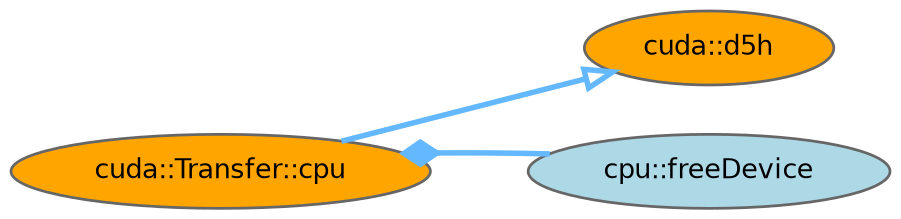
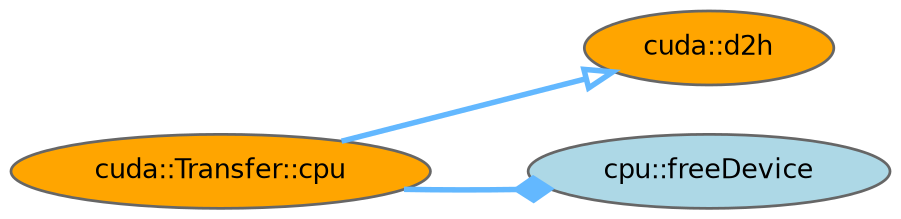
  digraph {
    rankdir=LR
    node [color=grey40 fillcolor=orange fontname=Helvetica fontsize=10 shape=ellipse style=filled]
    edge [color=steelblue1 fontname=Helvetica fontsize=10 labelfontname=Helvetica labelfontsize=10 style=bold]
    n1 [color=gray40 fontcolor=black height=0.2 label="cuda::Transfer::cpu" width=0.4]
-   n2 [height=0.2 label="cuda::d5h" width=0.4]
+   n2 [height=0.2 label="cuda::d2h" width=0.4]
    n3 [fillcolor=lightblue height=0.2 label="cpu::freeDevice" width=0.4]
    n1 -> n2 [arrowhead=onormal]
-   n3 -> n1 [arrowhead=diamond]
+   n1 -> n3 [arrowhead=diamond]
  }
